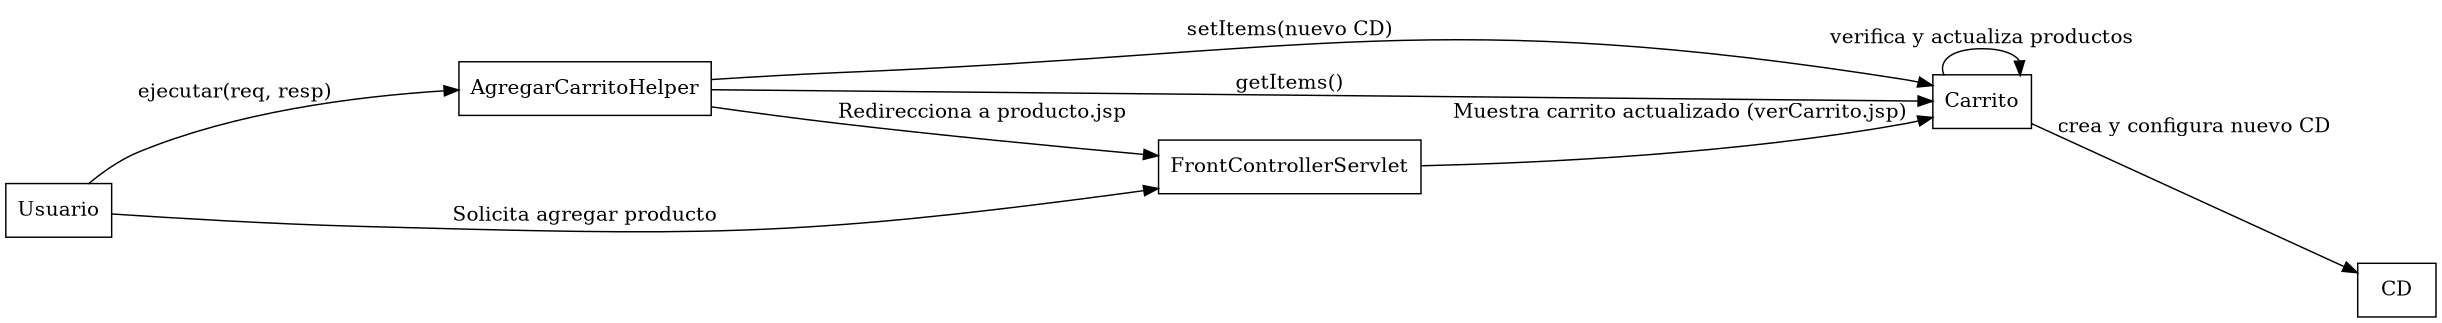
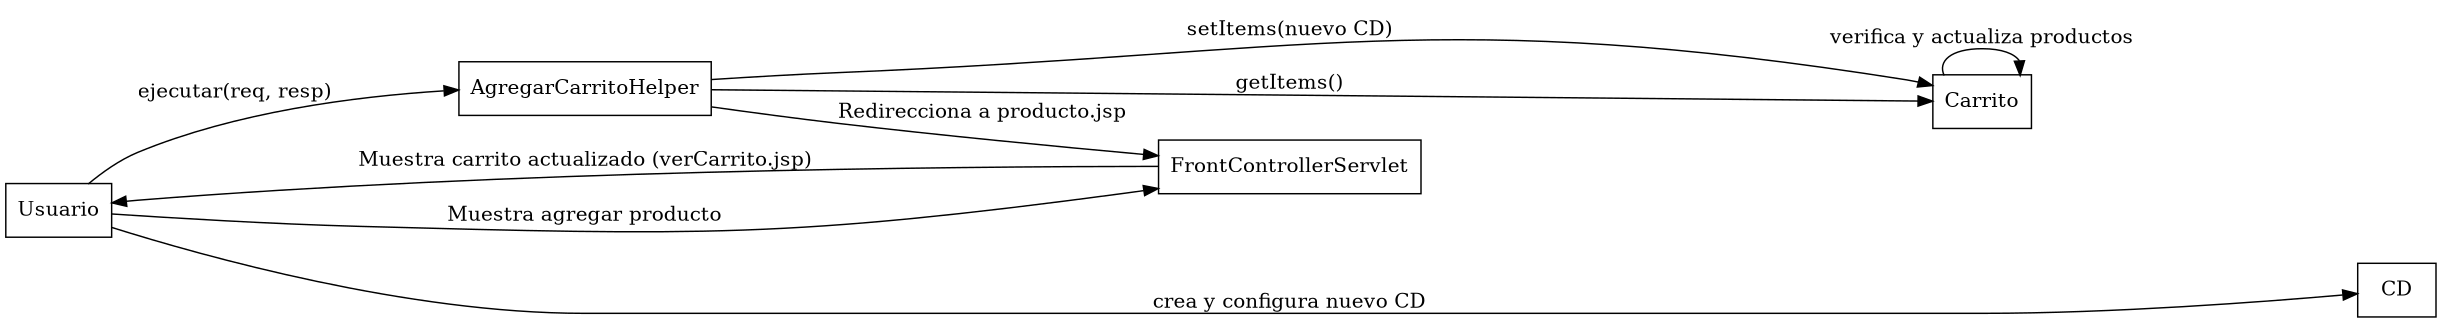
  digraph {
    rankdir=LR
    node [shape=record]
    Usuario
    FrontControllerServlet
    AgregarCarritoHelper
    Carrito
    CD
-   Usuario -> FrontControllerServlet [label="Solicita agregar producto"]
+   Usuario -> FrontControllerServlet [label="Muestra agregar producto"]
    Usuario -> AgregarCarritoHelper [label="ejecutar(req, resp)"]
-   FrontControllerServlet -> Carrito [label="Muestra carrito actualizado (verCarrito.jsp)"]
+   FrontControllerServlet -> Usuario [label="Muestra carrito actualizado (verCarrito.jsp)"]
    AgregarCarritoHelper -> FrontControllerServlet [label="Redirecciona a producto.jsp"]
    AgregarCarritoHelper -> Carrito [label="getItems()"]
    AgregarCarritoHelper -> Carrito [label="setItems(nuevo CD)"]
    Carrito -> Carrito [label="verifica y actualiza productos"]
-   Carrito -> CD [label="crea y configura nuevo CD"]
+   Usuario -> CD [label="crea y configura nuevo CD"]
  }
